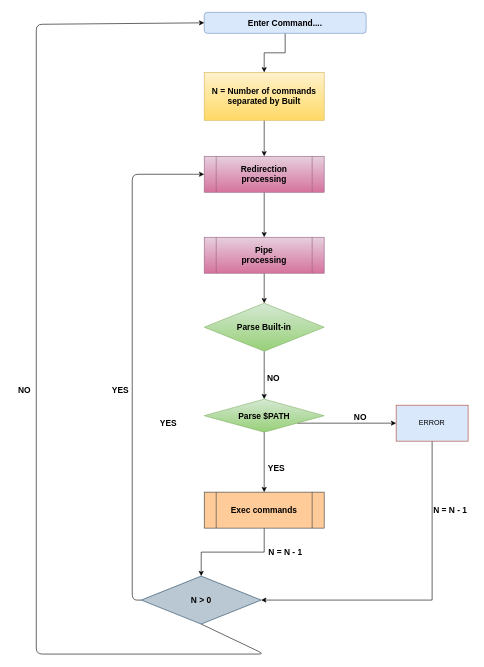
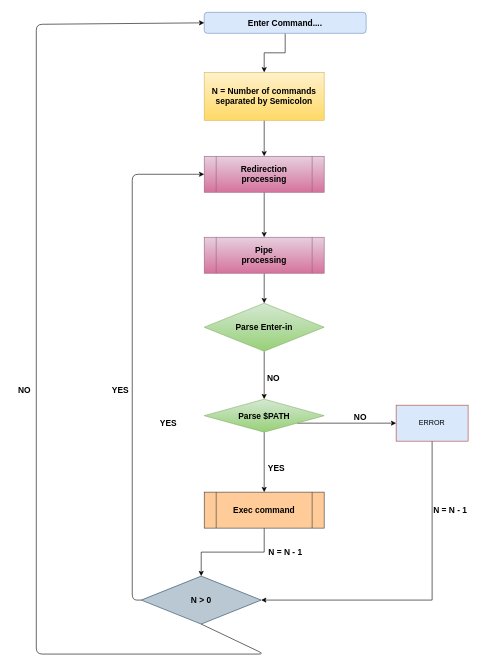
  <mxCell id="0" />
  <mxCell id="1" parent="0" />
  <mxCell id="2" style="edgeStyle=orthogonalEdgeStyle;rounded=0;orthogonalLoop=1;jettySize=auto;html=1;entryX=0.5;entryY=0;entryDx=0;entryDy=0;" edge="1" parent="1" source="3" target="5"><mxGeometry relative="1" as="geometry" /></mxCell>
  <mxCell id="3" value="&lt;b&gt;&lt;font style=&quot;font-size: 14px&quot;&gt;Enter Command....&lt;/font&gt;&lt;/b&gt;" style="rounded=1;whiteSpace=wrap;html=1;fontSize=12;glass=0;strokeWidth=1;shadow=0;fillColor=#dae8fc;strokeColor=#6c8ebf;" parent="1" vertex="1"><mxGeometry x="340" y="20" width="270" height="35" as="geometry" /></mxCell>
  <mxCell id="4" style="edgeStyle=orthogonalEdgeStyle;rounded=0;orthogonalLoop=1;jettySize=auto;html=1;entryX=0.5;entryY=0;entryDx=0;entryDy=0;" edge="1" parent="1" source="5" target="17"><mxGeometry relative="1" as="geometry" /></mxCell>
- <mxCell id="5" value="&lt;b&gt;&lt;font style=&quot;font-size: 14px&quot;&gt;N = Number of commands separated by Built&lt;/font&gt;&lt;/b&gt;" style="rounded=0;whiteSpace=wrap;html=1;fillColor=#fff2cc;strokeColor=#d6b656;gradientColor=#ffd966;" vertex="1" parent="1"><mxGeometry x="340" y="120" width="200" height="80" as="geometry" /></mxCell>
+ <mxCell id="5" value="&lt;b&gt;&lt;font style=&quot;font-size: 14px&quot;&gt;N = Number of commands separated by Semicolon&lt;/font&gt;&lt;/b&gt;" style="rounded=0;whiteSpace=wrap;html=1;fillColor=#fff2cc;strokeColor=#d6b656;gradientColor=#ffd966;" vertex="1" parent="1"><mxGeometry x="340" y="120" width="200" height="80" as="geometry" /></mxCell>
  <mxCell id="6" style="edgeStyle=orthogonalEdgeStyle;rounded=0;orthogonalLoop=1;jettySize=auto;html=1;exitX=0.5;exitY=1;exitDx=0;exitDy=0;entryX=0.5;entryY=0;entryDx=0;entryDy=0;" edge="1" parent="1" source="7" target="10"><mxGeometry relative="1" as="geometry" /></mxCell>
- <mxCell id="7" value="&lt;b&gt;&lt;font style=&quot;font-size: 14px&quot;&gt;Parse Built-in&lt;/font&gt;&lt;/b&gt;" style="rhombus;whiteSpace=wrap;html=1;fillColor=#d5e8d4;strokeColor=#82b366;gradientColor=#97d077;" vertex="1" parent="1"><mxGeometry x="340" y="505" width="200" height="80" as="geometry" /></mxCell>
+ <mxCell id="7" value="&lt;b&gt;&lt;font style=&quot;font-size: 14px&quot;&gt;Parse Enter-in&lt;/font&gt;&lt;/b&gt;" style="rhombus;whiteSpace=wrap;html=1;fillColor=#d5e8d4;strokeColor=#82b366;gradientColor=#97d077;" vertex="1" parent="1"><mxGeometry x="340" y="505" width="200" height="80" as="geometry" /></mxCell>
  <mxCell id="8" style="edgeStyle=orthogonalEdgeStyle;rounded=0;orthogonalLoop=1;jettySize=auto;html=1;entryX=0;entryY=0.5;entryDx=0;entryDy=0;" edge="1" parent="1" source="10" target="12"><mxGeometry relative="1" as="geometry"><Array as="points"><mxPoint x="620" y="705" /><mxPoint x="620" y="705" /></Array></mxGeometry></mxCell>
  <mxCell id="9" style="edgeStyle=orthogonalEdgeStyle;rounded=0;orthogonalLoop=1;jettySize=auto;html=1;exitX=0.5;exitY=1;exitDx=0;exitDy=0;entryX=0.5;entryY=0;entryDx=0;entryDy=0;" edge="1" parent="1" source="10" target="19"><mxGeometry relative="1" as="geometry"><Array as="points"><mxPoint x="440" y="780" /><mxPoint x="440" y="780" /></Array></mxGeometry></mxCell>
  <mxCell id="10" value="&lt;b&gt;&lt;font style=&quot;font-size: 14px&quot;&gt;Parse $PATH&lt;/font&gt;&lt;/b&gt;" style="rhombus;whiteSpace=wrap;html=1;fillColor=#d5e8d4;strokeColor=#82b366;gradientColor=#97d077;" vertex="1" parent="1"><mxGeometry x="340" y="665" width="200" height="55" as="geometry" /></mxCell>
  <mxCell id="11" style="edgeStyle=orthogonalEdgeStyle;rounded=0;orthogonalLoop=1;jettySize=auto;html=1;entryX=1;entryY=0.5;entryDx=0;entryDy=0;" edge="1" parent="1" source="12" target="23"><mxGeometry relative="1" as="geometry"><mxPoint x="720" y="1000" as="targetPoint" /><Array as="points"><mxPoint x="720" y="1000" /></Array></mxGeometry></mxCell>
  <mxCell id="12" value="ERROR" style="rounded=0;whiteSpace=wrap;html=1;fillColor=#dae8fc;strokeColor=#ae4132;" vertex="1" parent="1"><mxGeometry x="660" y="675" width="120" height="60" as="geometry" /></mxCell>
  <mxCell id="13" value="&lt;b&gt;&lt;font style=&quot;font-size: 14px&quot;&gt;NO&lt;/font&gt;&lt;/b&gt;" style="text;html=1;align=center;verticalAlign=middle;resizable=0;points=[];autosize=1;" vertex="1" parent="1"><mxGeometry x="580" y="685" width="40" height="20" as="geometry" /></mxCell>
  <mxCell id="14" style="edgeStyle=orthogonalEdgeStyle;rounded=0;orthogonalLoop=1;jettySize=auto;html=1;entryX=0.5;entryY=0;entryDx=0;entryDy=0;" edge="1" parent="1" source="15" target="7"><mxGeometry relative="1" as="geometry" /></mxCell>
  <mxCell id="15" value="&lt;b style=&quot;font-size: 14px&quot;&gt;Pipe&lt;br&gt;processing&lt;/b&gt;" style="shape=process;whiteSpace=wrap;html=1;backgroundOutline=1;fillColor=#e6d0de;strokeColor=#996185;gradientColor=#d5739d;" vertex="1" parent="1"><mxGeometry x="340" y="395" width="200" height="60" as="geometry" /></mxCell>
  <mxCell id="16" style="edgeStyle=orthogonalEdgeStyle;rounded=0;orthogonalLoop=1;jettySize=auto;html=1;entryX=0.5;entryY=0;entryDx=0;entryDy=0;" edge="1" parent="1" source="17" target="15"><mxGeometry relative="1" as="geometry" /></mxCell>
  <mxCell id="17" value="&lt;b style=&quot;font-size: 14px&quot;&gt;Redirection&lt;br&gt;processing&lt;/b&gt;" style="shape=process;whiteSpace=wrap;html=1;backgroundOutline=1;fillColor=#e6d0de;strokeColor=#996185;gradientColor=#d5739d;" vertex="1" parent="1"><mxGeometry x="340" y="260" width="200" height="60" as="geometry" /></mxCell>
  <mxCell id="18" style="edgeStyle=orthogonalEdgeStyle;rounded=0;orthogonalLoop=1;jettySize=auto;html=1;entryX=0.5;entryY=0;entryDx=0;entryDy=0;" edge="1" parent="1" source="19" target="23"><mxGeometry relative="1" as="geometry" /></mxCell>
- <mxCell id="19" value="&lt;b&gt;&lt;font style=&quot;font-size: 14px&quot;&gt;Exec commands&lt;/font&gt;&lt;/b&gt;" style="shape=process;whiteSpace=wrap;html=1;backgroundOutline=1;fillColor=#ffcc99;strokeColor=#36393d;" vertex="1" parent="1"><mxGeometry x="340" y="820" width="200" height="60" as="geometry" /></mxCell>
+ <mxCell id="19" value="&lt;b&gt;&lt;font style=&quot;font-size: 14px&quot;&gt;Exec command&lt;/font&gt;&lt;/b&gt;" style="shape=process;whiteSpace=wrap;html=1;backgroundOutline=1;fillColor=#ffcc99;strokeColor=#36393d;" vertex="1" parent="1"><mxGeometry x="340" y="820" width="200" height="60" as="geometry" /></mxCell>
  <mxCell id="20" value="&lt;b&gt;&lt;font style=&quot;font-size: 14px&quot;&gt;YES&lt;/font&gt;&lt;/b&gt;" style="text;html=1;align=center;verticalAlign=middle;resizable=0;points=[];autosize=1;" vertex="1" parent="1"><mxGeometry x="440" y="770" width="40" height="20" as="geometry" /></mxCell>
  <mxCell id="21" value="&lt;b&gt;&lt;font style=&quot;font-size: 14px&quot;&gt;YES&lt;/font&gt;&lt;/b&gt;" style="text;html=1;align=center;verticalAlign=middle;resizable=0;points=[];autosize=1;" vertex="1" parent="1"><mxGeometry x="260" y="695" width="40" height="20" as="geometry" /></mxCell>
  <mxCell id="22" value="&lt;b&gt;&lt;font style=&quot;font-size: 14px&quot;&gt;NO&lt;/font&gt;&lt;/b&gt;" style="text;html=1;align=center;verticalAlign=middle;resizable=0;points=[];autosize=1;" vertex="1" parent="1"><mxGeometry x="435" y="620" width="40" height="20" as="geometry" /></mxCell>
  <mxCell id="23" value="&lt;b&gt;&lt;font style=&quot;font-size: 14px&quot;&gt;N &amp;gt; 0&lt;/font&gt;&lt;/b&gt;" style="rhombus;whiteSpace=wrap;html=1;fillColor=#bac8d3;strokeColor=#23445d;" vertex="1" parent="1"><mxGeometry x="235" y="960" width="200" height="80" as="geometry" /></mxCell>
  <mxCell id="24" value="" style="endArrow=classic;html=1;entryX=0;entryY=0.5;entryDx=0;entryDy=0;exitX=0;exitY=0.5;exitDx=0;exitDy=0;" edge="1" parent="1" source="23" target="17"><mxGeometry width="50" height="50" relative="1" as="geometry"><mxPoint y="1000" as="sourcePoint" x="220" /><mxPoint x="270" y="300" as="targetPoint" /><Array as="points"><mxPoint y="1000" x="220" /><mxPoint y="290" x="220" /></Array></mxGeometry></mxCell>
  <mxCell id="25" value="&lt;b&gt;&lt;font style=&quot;font-size: 14px&quot;&gt;YES&lt;/font&gt;&lt;/b&gt;" style="text;html=1;align=center;verticalAlign=middle;resizable=0;points=[];autosize=1;" vertex="1" parent="1"><mxGeometry x="180" y="640" width="40" height="20" as="geometry" /></mxCell>
  <mxCell id="26" value="" style="endArrow=classic;html=1;exitX=0.5;exitY=1;exitDx=0;exitDy=0;entryX=0;entryY=0.5;entryDx=0;entryDy=0;" edge="1" parent="1" source="23" target="3"><mxGeometry width="50" height="50" relative="1" as="geometry"><mxPoint x="500" y="1100" as="sourcePoint" /><mxPoint x="60" y="30" as="targetPoint" /><Array as="points"><mxPoint x="440" y="1090" /><mxPoint x="60" y="1090" /><mxPoint x="60" y="40" /></Array></mxGeometry></mxCell>
  <mxCell id="27" value="&lt;b&gt;&lt;font style=&quot;font-size: 14px&quot;&gt;NO&lt;/font&gt;&lt;/b&gt;" style="text;html=1;align=center;verticalAlign=middle;resizable=0;points=[];autosize=1;" vertex="1" parent="1"><mxGeometry x="20" y="640" width="40" height="20" as="geometry" /></mxCell>
  <mxCell id="28" value="&lt;b&gt;&lt;font style=&quot;font-size: 14px&quot;&gt;N = N - 1&lt;/font&gt;&lt;/b&gt;" style="text;html=1;align=center;verticalAlign=middle;resizable=0;points=[];autosize=1;" vertex="1" parent="1"><mxGeometry x="440" y="910" width="70" height="20" as="geometry" /></mxCell>
  <mxCell id="29" value="&lt;b&gt;&lt;font style=&quot;font-size: 14px&quot;&gt;N = N - 1&lt;/font&gt;&lt;/b&gt;" style="text;html=1;align=center;verticalAlign=middle;resizable=0;points=[];autosize=1;" vertex="1" parent="1"><mxGeometry x="715" y="840" width="70" height="20" as="geometry" /></mxCell>
